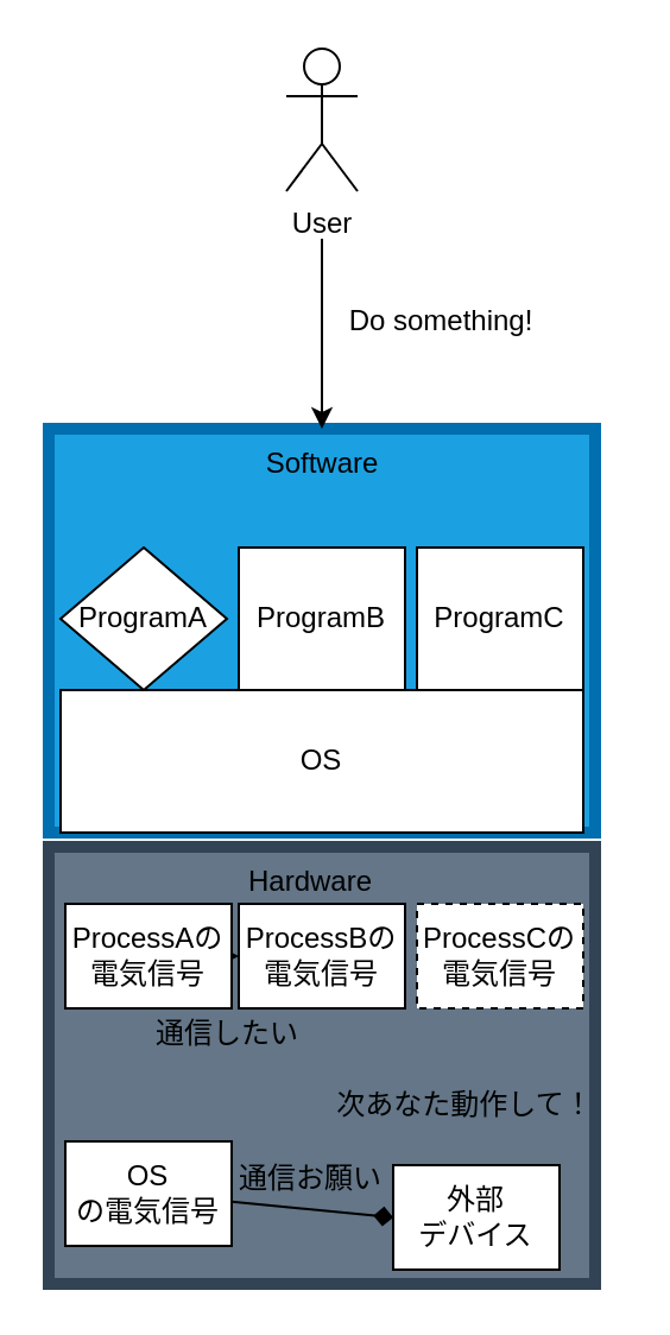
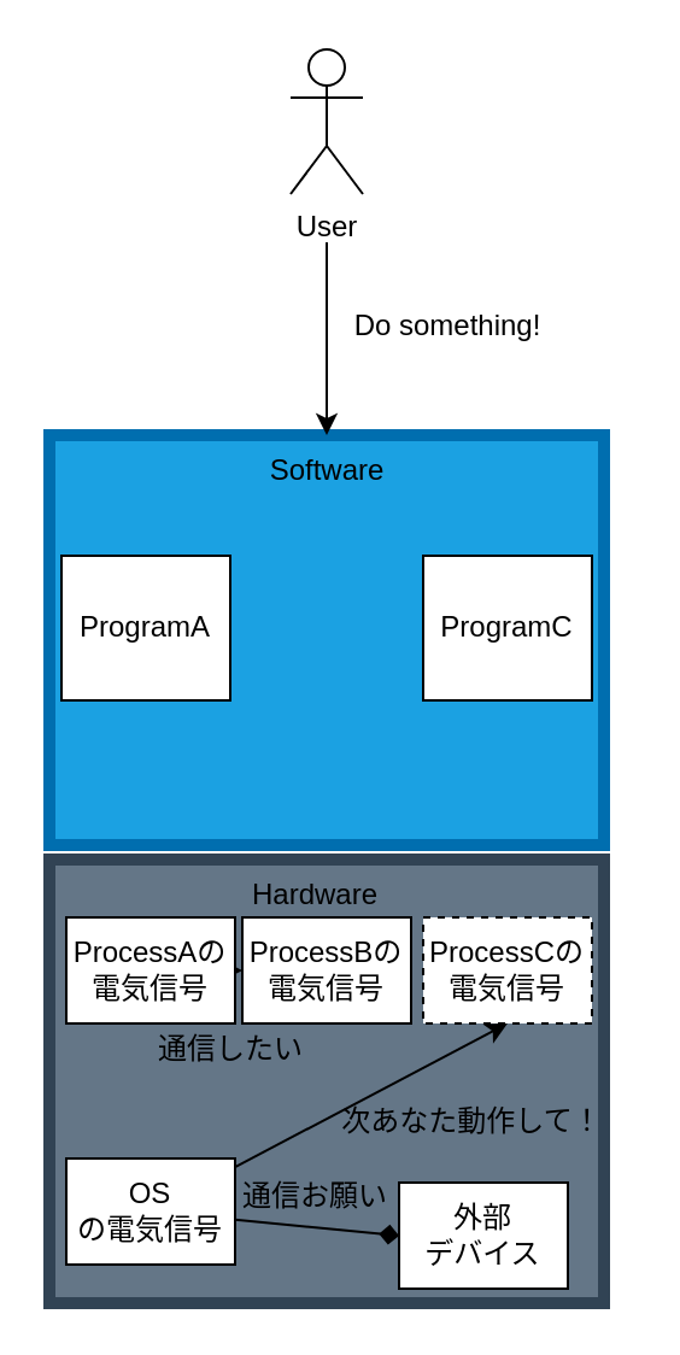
  <mxCell id="0" />
  <mxCell id="1" parent="0" />
  <mxCell id="2" value="" style="rounded=0;whiteSpace=wrap;html=1;fillColor=#1ba1e2;fontColor=#ffffff;strokeColor=#006EAF;strokeWidth=5;" vertex="1" parent="1"><mxGeometry x="20" y="180" width="230" height="170" as="geometry" /></mxCell>
  <mxCell id="3" style="edgeStyle=none;html=1;entryX=0.5;entryY=0;entryDx=0;entryDy=0;" parent="1" edge="1"><mxGeometry relative="1" as="geometry"><mxPoint x="135" y="100" as="sourcePoint" /><mxPoint x="135" y="180" as="targetPoint" /></mxGeometry></mxCell>
  <mxCell id="4" value="User" style="shape=umlActor;verticalLabelPosition=bottom;verticalAlign=top;html=1;outlineConnect=0;" parent="1" vertex="1"><mxGeometry x="120" y="20" width="30" height="60" as="geometry" /></mxCell>
  <mxCell id="5" value="Do something!" style="text;html=1;align=center;verticalAlign=middle;resizable=0;points=[];autosize=1;strokeColor=none;fillColor=none;" parent="1" vertex="1"><mxGeometry x="135" y="120" width="100" height="30" as="geometry" /></mxCell>
- <mxCell id="6" value="OS" style="rounded=0;whiteSpace=wrap;html=1;" vertex="1" parent="1"><mxGeometry x="25" y="290" width="220" height="60" as="geometry" /></mxCell>
- <mxCell id="7" value="ProgramA" style="rhombus;whiteSpace=wrap;html=1;" vertex="1" parent="1"><mxGeometry x="25" y="230" width="70" height="60" as="geometry" /></mxCell>
+ <mxCell id="7" value="ProgramA" style="rounded=0;whiteSpace=wrap;html=1;" vertex="1" parent="1"><mxGeometry x="25" y="230" width="70" height="60" as="geometry" /></mxCell>
  <mxCell id="8" value="Software" style="text;html=1;align=center;verticalAlign=middle;resizable=0;points=[];autosize=1;strokeColor=none;fillColor=none;" vertex="1" parent="1"><mxGeometry x="100" y="180" width="70" height="30" as="geometry" /></mxCell>
- <mxCell id="9" value="ProgramB" style="rounded=0;whiteSpace=wrap;html=1;" vertex="1" parent="1"><mxGeometry x="100" y="230" width="70" height="60" as="geometry" /></mxCell>
  <mxCell id="10" value="ProgramC" style="rounded=0;whiteSpace=wrap;html=1;" vertex="1" parent="1"><mxGeometry x="175" y="230" width="70" height="60" as="geometry" /></mxCell>
  <mxCell id="11" value="" style="rounded=0;whiteSpace=wrap;html=1;fillColor=#647687;fontColor=#ffffff;strokeColor=#314354;strokeWidth=5;" vertex="1" parent="1"><mxGeometry x="20" y="356" width="230" height="184" as="geometry" /></mxCell>
  <mxCell id="12" value="Hardware" style="text;html=1;align=center;verticalAlign=middle;resizable=0;points=[];autosize=1;strokeColor=none;fillColor=none;" vertex="1" parent="1"><mxGeometry x="90" y="356" width="80" height="30" as="geometry" /></mxCell>
  <mxCell id="13" style="edgeStyle=none;html=1;" edge="1" parent="1" source="14" target="15"><mxGeometry relative="1" as="geometry" /></mxCell>
  <mxCell id="14" value="ProcessAの電気信号" style="rounded=0;whiteSpace=wrap;html=1;" vertex="1" parent="1"><mxGeometry x="27" y="380" width="70" height="44" as="geometry" /></mxCell>
  <mxCell id="15" value="ProcessBの電気信号" style="rounded=0;whiteSpace=wrap;html=1;" vertex="1" parent="1"><mxGeometry x="100" y="380" width="70" height="44" as="geometry" /></mxCell>
  <mxCell id="16" value="ProcessCの電気信号" style="rounded=0;whiteSpace=wrap;html=1;dashed=1;" vertex="1" parent="1"><mxGeometry x="175" y="380" width="70" height="44" as="geometry" /></mxCell>
+ <mxCell id="17" style="edgeStyle=none;html=1;entryX=0.5;entryY=1;entryDx=0;entryDy=0;" edge="1" parent="1" source="19" target="16"><mxGeometry relative="1" as="geometry" /></mxCell>
  <mxCell id="18" style="edgeStyle=none;html=1;entryX=0;entryY=0.5;entryDx=0;entryDy=0;endArrow=diamond;" edge="1" parent="1" source="19" target="23"><mxGeometry relative="1" as="geometry" /></mxCell>
  <mxCell id="19" value="OS&lt;br&gt;の電気信号" style="rounded=0;whiteSpace=wrap;html=1;" vertex="1" parent="1"><mxGeometry x="27" y="480" width="70" height="44" as="geometry" /></mxCell>
  <mxCell id="20" value="通信したい" style="text;html=1;align=center;verticalAlign=middle;resizable=0;points=[];autosize=1;strokeColor=none;fillColor=none;" vertex="1" parent="1"><mxGeometry x="55" y="420" width="80" height="30" as="geometry" /></mxCell>
  <mxCell id="21" value="次あなた動作して！" style="text;html=1;align=center;verticalAlign=middle;resizable=0;points=[];autosize=1;strokeColor=none;fillColor=none;" vertex="1" parent="1"><mxGeometry x="130" y="450" width="130" height="30" as="geometry" /></mxCell>
  <mxCell id="22" value="通信お願い" style="text;html=1;align=center;verticalAlign=middle;resizable=0;points=[];autosize=1;strokeColor=none;fillColor=none;" vertex="1" parent="1"><mxGeometry x="90" y="481" width="80" height="30" as="geometry" /></mxCell>
  <mxCell id="23" value="外部&lt;br&gt;デバイス" style="rounded=0;whiteSpace=wrap;html=1;" vertex="1" parent="1"><mxGeometry x="165" y="490" width="70" height="44" as="geometry" /></mxCell>
